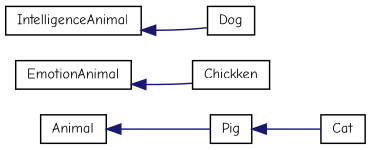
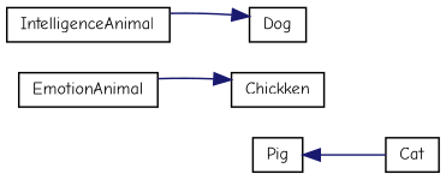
  digraph {
    fontname="Comic Neue"
    rankdir=LR
    node [color=black fillcolor=white fontname="Comic Neue" fontsize=10 shape=record style=filled]
    edge [color=midnightblue dir=back fontname="Comic Neue" fontsize=10 labelfontname=Helvetica labelfontsize=10 style=solid]
-   n1 [height=0.2 label=Animal width=0.4]
    n2 [height=0.2 label=Pig width=0.4]
    n3 [height=0.2 label=EmotionAnimal width=0.4]
    n4 [height=0.2 label=Chickken width=0.4]
    n5 [height=0.2 label=Cat width=0.4]
    n6 [height=0.2 label=IntelligenceAnimal width=0.4]
    n7 [height=0.2 label=Dog width=0.4]
-   n1 -> n2
    n2 -> n5
-   n3 -> n4
-   n6 -> n7
+   n4 -> n3
+   n7 -> n6
  }
